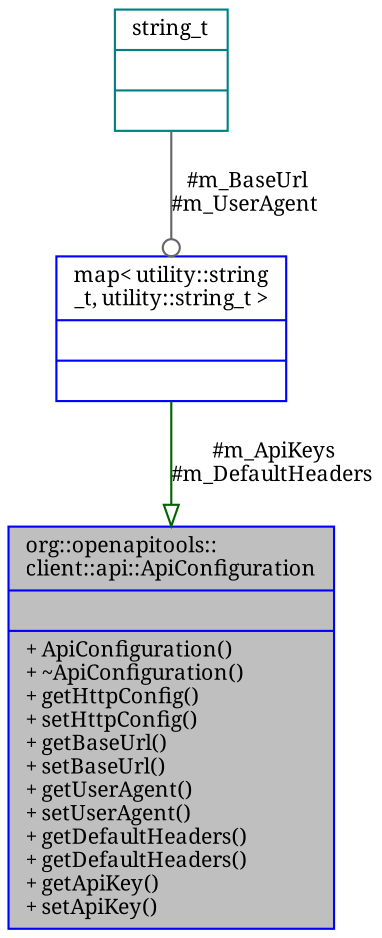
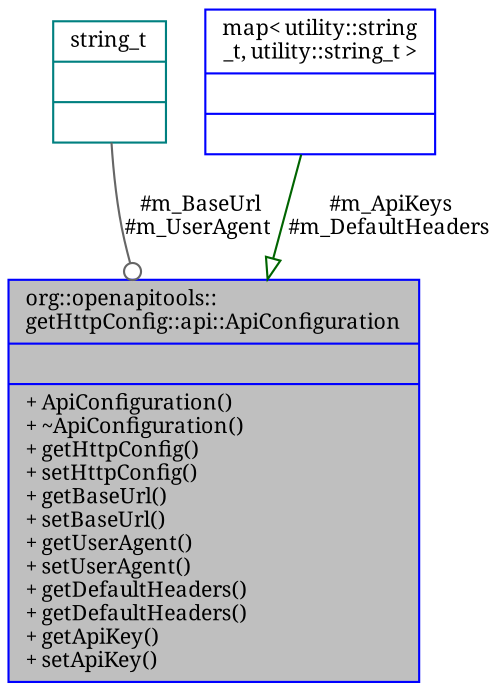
  digraph {
    fontname="Noto Serif"
    node [color=blue fontname="Noto Serif" fontsize=10 shape=record]
    edge [fontname="Noto Serif" fontsize=10 labelfontname=Helvetica labelfontsize=10 style=solid]
-   n1 [fillcolor=grey75 fontcolor=black height=0.2 label="{org::openapitools::\lclient::api::ApiConfiguration\n||+ ApiConfiguration()\l+ ~ApiConfiguration()\l+ getHttpConfig()\l+ setHttpConfig()\l+ getBaseUrl()\l+ setBaseUrl()\l+ getUserAgent()\l+ setUserAgent()\l+ getDefaultHeaders()\l+ getDefaultHeaders()\l+ getApiKey()\l+ setApiKey()\l}" style=filled width=0.4]
+   n1 [fillcolor=grey75 fontcolor=black height=0.2 label="{org::openapitools::\lgetHttpConfig::api::ApiConfiguration\n||+ ApiConfiguration()\l+ ~ApiConfiguration()\l+ getHttpConfig()\l+ setHttpConfig()\l+ getBaseUrl()\l+ setBaseUrl()\l+ getUserAgent()\l+ setUserAgent()\l+ getDefaultHeaders()\l+ getDefaultHeaders()\l+ getApiKey()\l+ setApiKey()\l}" style=filled width=0.4]
    n2 [color=teal height=0.2 label="{string_t\n||}" width=0.4]
    n3 [height=0.2 label="{map\< utility::string\l_t, utility::string_t \>\n||}" width=0.4]
-   n2 -> n3 [arrowhead=odot color=gray40 label=" #m_BaseUrl\n#m_UserAgent"]
+   n2 -> n1 [arrowhead=odot color=gray40 label=" #m_BaseUrl\n#m_UserAgent"]
    n3 -> n1 [arrowhead=onormal color=darkgreen label=" #m_ApiKeys\n#m_DefaultHeaders"]
  }
